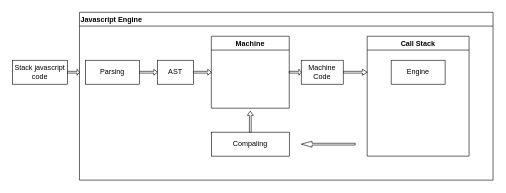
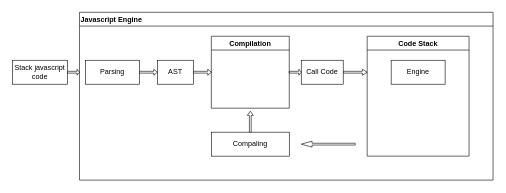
  <mxCell id="0" />
  <mxCell id="1" parent="0" />
  <mxCell id="2" value="Stack javascript code" style="rounded=0;whiteSpace=wrap;html=1;" vertex="1" parent="1"><mxGeometry x="20" y="100" width="92" height="40" as="geometry" /></mxCell>
  <mxCell id="3" value="" style="shape=singleArrow;whiteSpace=wrap;html=1;" vertex="1" parent="1"><mxGeometry x="112" y="115" width="20" height="10" as="geometry" /></mxCell>
  <mxCell id="4" value="Javascript Engine" style="swimlane;whiteSpace=wrap;html=1;align=left;" vertex="1" parent="1"><mxGeometry x="132" y="20" width="690" height="280" as="geometry" /></mxCell>
  <mxCell id="5" value="Engine" style="rounded=0;whiteSpace=wrap;html=1;" vertex="1" parent="4"><mxGeometry x="520" y="80" width="90" height="40" as="geometry" /></mxCell>
  <mxCell id="6" value="AST" style="rounded=0;whiteSpace=wrap;html=1;" vertex="1" parent="4"><mxGeometry x="130" y="80" width="60" height="40" as="geometry" /></mxCell>
  <mxCell id="7" value="" style="shape=singleArrow;whiteSpace=wrap;html=1;" vertex="1" parent="4"><mxGeometry x="190" y="95" width="30" height="10" as="geometry" /></mxCell>
  <mxCell id="8" value="" style="shape=singleArrow;whiteSpace=wrap;html=1;fontStyle=1" vertex="1" parent="4"><mxGeometry x="440" y="95" width="40" height="10" as="geometry" /></mxCell>
- <mxCell id="9" value="Machine Code" style="rounded=0;whiteSpace=wrap;html=1;" vertex="1" parent="4"><mxGeometry x="370" y="80" width="70" height="40" as="geometry" /></mxCell>
+ <mxCell id="9" value="Call Code" style="rounded=0;whiteSpace=wrap;html=1;" vertex="1" parent="4"><mxGeometry x="370" y="80" width="70" height="40" as="geometry" /></mxCell>
  <mxCell id="10" value="" style="shape=singleArrow;whiteSpace=wrap;html=1;" vertex="1" parent="4"><mxGeometry x="350" y="95" width="20" height="10" as="geometry" /></mxCell>
  <mxCell id="11" value="" style="shape=singleArrow;whiteSpace=wrap;html=1;" vertex="1" parent="4"><mxGeometry x="100" y="95" width="30" height="10" as="geometry" /></mxCell>
  <mxCell id="12" value="Parsing" style="rounded=0;whiteSpace=wrap;html=1;" vertex="1" parent="4"><mxGeometry x="10" y="80" width="90" height="40" as="geometry" /></mxCell>
- <mxCell id="13" value="Call Stack" style="swimlane;whiteSpace=wrap;html=1;" vertex="1" parent="4"><mxGeometry x="480" y="40" width="170" height="200" as="geometry" /></mxCell>
- <mxCell id="14" value="Machine" style="swimlane;whiteSpace=wrap;html=1;" vertex="1" parent="4"><mxGeometry x="220" y="40" width="130" height="120" as="geometry" /></mxCell>
+ <mxCell id="13" value="Code Stack" style="swimlane;whiteSpace=wrap;html=1;" vertex="1" parent="4"><mxGeometry x="480" y="40" width="170" height="200" as="geometry" /></mxCell>
+ <mxCell id="14" value="Compilation" style="swimlane;whiteSpace=wrap;html=1;" vertex="1" parent="4"><mxGeometry x="220" y="40" width="130" height="120" as="geometry" /></mxCell>
  <mxCell id="15" value="Compaling" style="rounded=0;whiteSpace=wrap;html=1;" vertex="1" parent="4"><mxGeometry x="220" y="200" width="130" height="40" as="geometry" /></mxCell>
  <mxCell id="16" value="" style="shape=singleArrow;whiteSpace=wrap;html=1;rotation=-180;" vertex="1" parent="4"><mxGeometry x="370" y="215" width="90" height="10" as="geometry" /></mxCell>
  <mxCell id="17" value="" style="shape=singleArrow;whiteSpace=wrap;html=1;rotation=-90;" vertex="1" parent="4"><mxGeometry x="267.5" y="177.5" width="35" height="10" as="geometry" /></mxCell>
